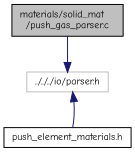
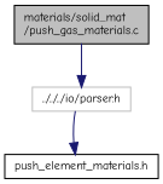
  digraph {
    fontname="Comic Neue"
    node [color=black fillcolor=white fontname="Comic Neue" fontsize=10 shape=record style=filled]
    edge [color=midnightblue fontname="Comic Neue" fontsize=10 labelfontname=Helvetica labelfontsize=10 style=solid]
-   n1 [fillcolor=grey75 fontcolor=black height=0.2 label="materials/solid_mat\l/push_gas_parser.c" width=0.4]
+   n1 [fillcolor=grey75 fontcolor=black height=0.2 label="materials/solid_mat\l/push_gas_materials.c" width=0.4]
    n2 [color=grey75 height=0.2 label="../../../io/parser.h" width=0.4]
    n3 [height=0.2 label="push_element_materials.h" width=0.4]
    n1 -> n2
-   n3 -> n2
+   n2 -> n3
  }
